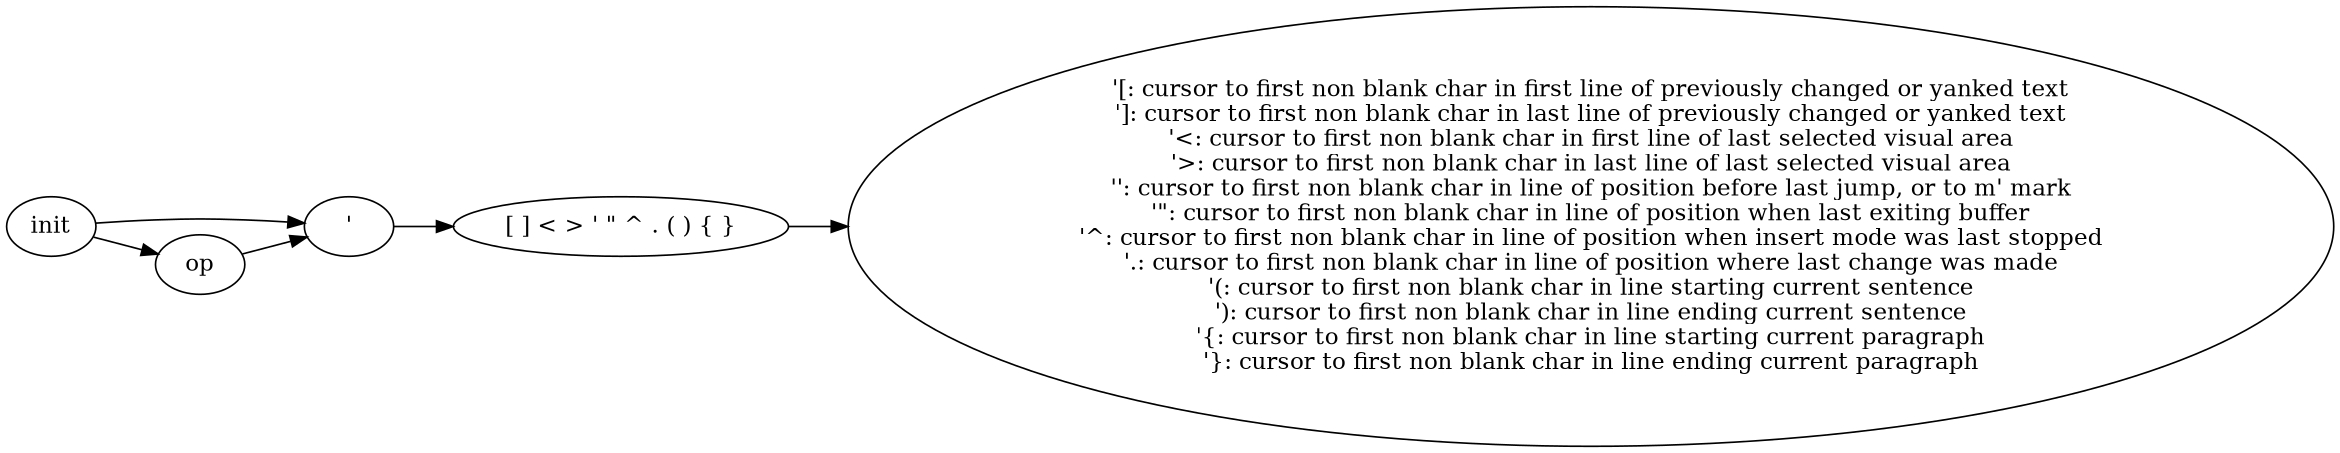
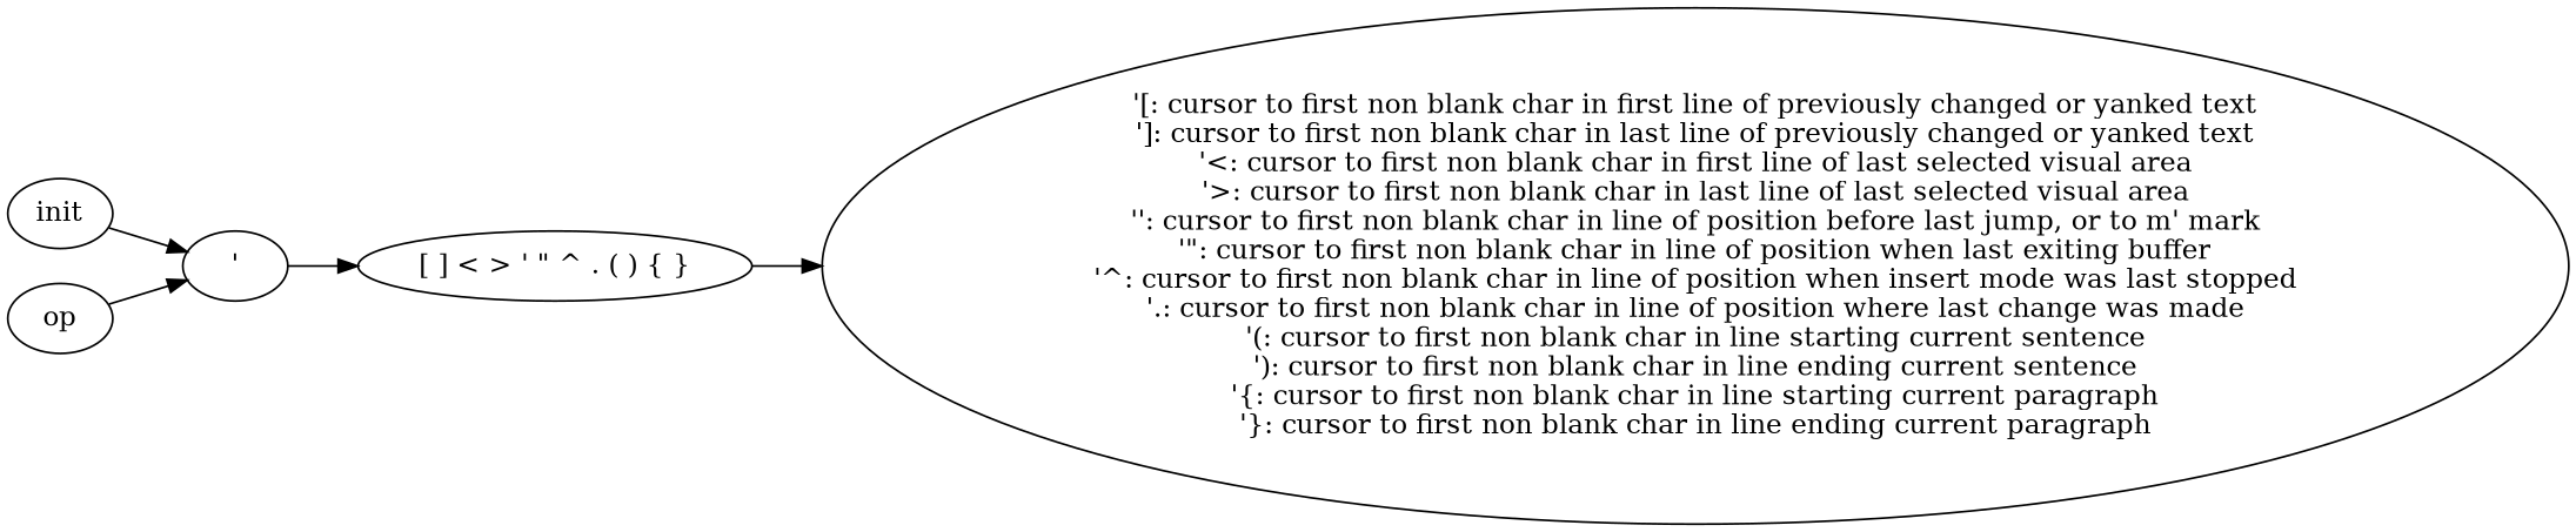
  digraph {
    rankdir=LR
    n1 [label="'[: cursor to first non blank char in first line of previously changed or yanked text\n']: cursor to first non blank char in last line of previously changed or yanked text\n'<: cursor to first non blank char in first line of last selected visual area\n'>: cursor to first non blank char in last line of last selected visual area\n'': cursor to first non blank char in line of position before last jump, or to m' mark\n'\": cursor to first non blank char in line of position when last exiting buffer\n'^: cursor to first non blank char in line of position when insert mode was last stopped\n'.: cursor to first non blank char in line of position where last change was made\n'(: cursor to first non blank char in line starting current sentence\n'): cursor to first non blank char in line ending current sentence\n'{: cursor to first non blank char in line starting current paragraph\n'}: cursor to first non blank char in line ending current paragraph"]
    n2 [label=init]
    n3 [label="'"]
    n4 [label=op]
    n5 [label="[ ] < > ' \" ^ . ( ) { }"]
    n2 -> n3
-   n2 -> n4
    n3 -> n5
    n4 -> n3
    n5 -> n1
  }
